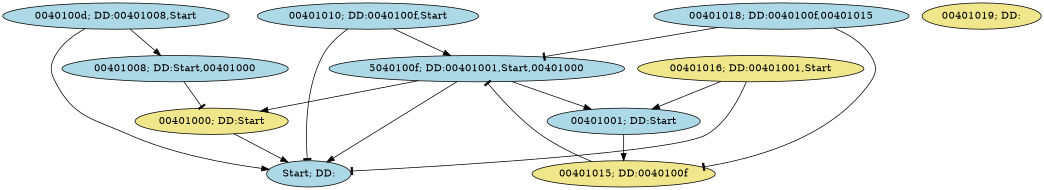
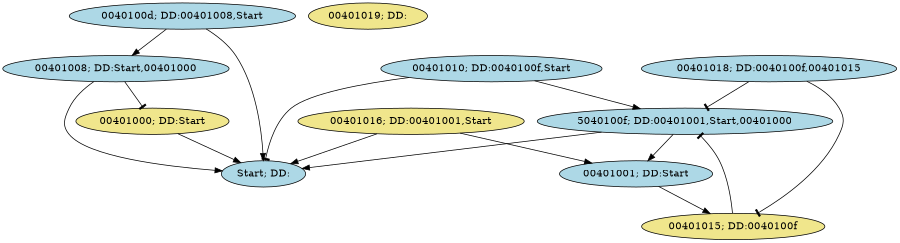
  digraph {
    node [fillcolor=lightblue style=filled]
    edge [arrowhead=normal]
    n1 [label="Start; DD:"]
    n2 [fillcolor=khaki label="00401000; DD:Start"]
    n3 [label="00401001; DD:Start"]
    n4 [fillcolor=khaki label="00401015; DD:0040100f"]
    n5 [label="00401008; DD:Start,00401000"]
    n6 [label="0040100d; DD:00401008,Start"]
    n7 [label="5040100f; DD:00401001,Start,00401000"]
    n8 [label="00401010; DD:0040100f,Start"]
    n9 [fillcolor=khaki label="00401016; DD:00401001,Start"]
    n10 [label="00401018; DD:0040100f,00401015"]
    n11 [fillcolor=khaki label="00401019; DD:"]
    n2 -> n1
    n3 -> n4
    n4 -> n7 [arrowhead=tee]
+   n5 -> n1
    n5 -> n2 [arrowhead=tee]
    n6 -> n1
    n6 -> n5
    n7 -> n1
-   n7 -> n2
    n7 -> n3
    n8 -> n1 [arrowhead=tee]
    n8 -> n7
-   n9 -> n1 [arrowhead=tee]
+   n9 -> n1
    n9 -> n3
    n10 -> n4 [arrowhead=tee]
    n10 -> n7 [arrowhead=tee]
  }
